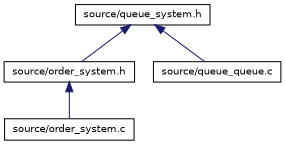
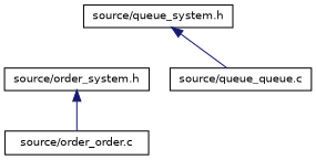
  digraph {
    node [color=black fillcolor=white fontname=Helvetica fontsize=10 shape=record style=filled]
    edge [color=midnightblue dir=back fontname=Helvetica fontsize=10 labelfontname=Helvetica labelfontsize=10 style=solid]
    n1 [height=0.2 label="source/order_system.h" width=0.4]
-   n2 [height=0.2 label="source/order_system.c" width=0.4]
+   n2 [height=0.2 label="source/order_order.c" width=0.4]
    n3 [height=0.2 label="source/queue_system.h" width=0.4]
    n4 [height=0.2 label="source/queue_queue.c" width=0.4]
    n1 -> n2
-   n3 -> n1
    n3 -> n4
  }
